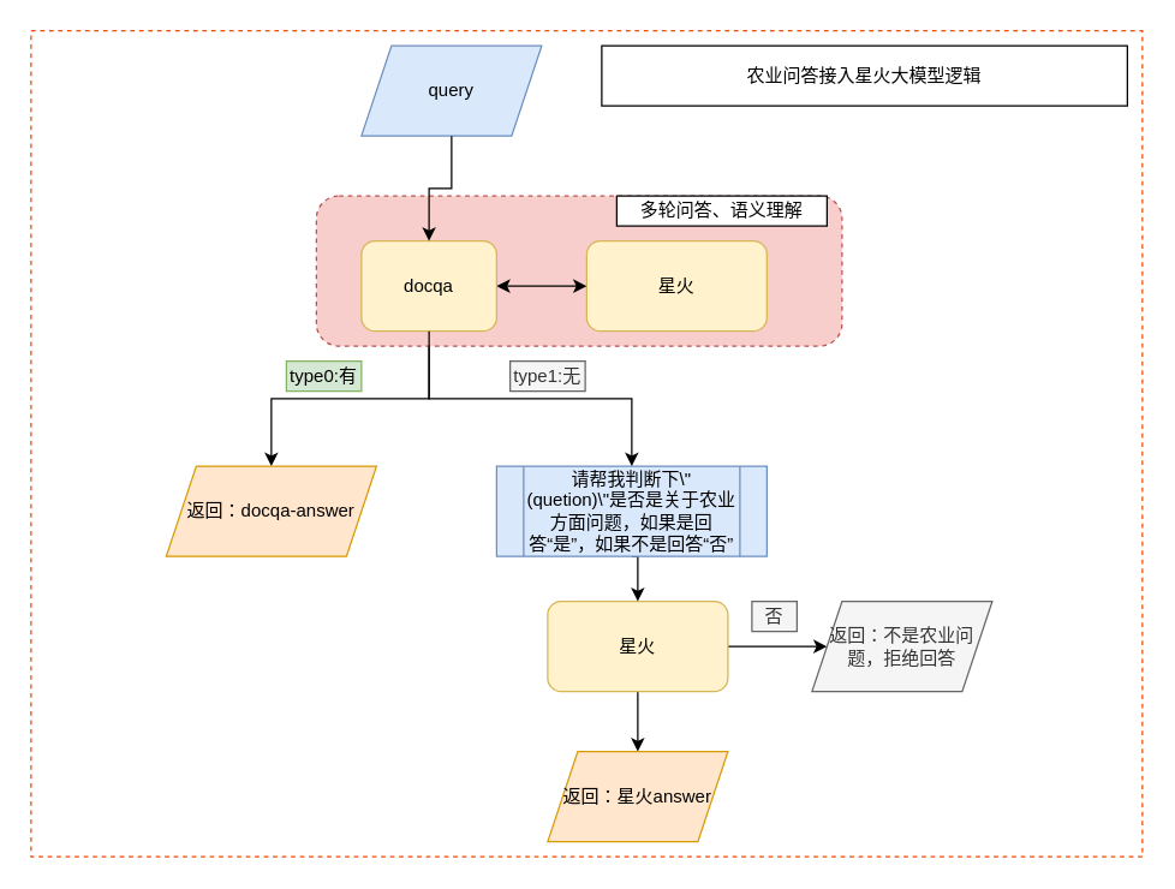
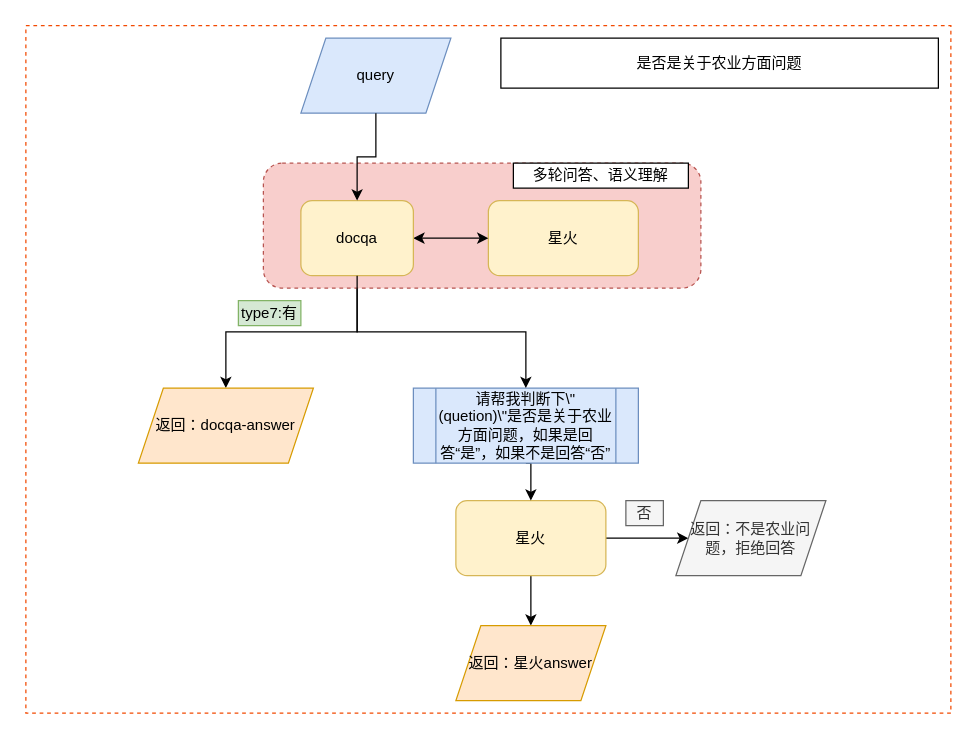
  <mxCell id="0" />
  <mxCell id="1" parent="0" />
  <mxCell id="2" value="" style="rounded=0;whiteSpace=wrap;html=1;strokeColor=#f24a02;dashed=1;" parent="1" vertex="1"><mxGeometry x="20" y="20" width="740" height="550" as="geometry" /></mxCell>
  <mxCell id="3" style="edgeStyle=orthogonalEdgeStyle;rounded=0;orthogonalLoop=1;jettySize=auto;html=1;exitX=0.5;exitY=1;exitDx=0;exitDy=0;entryX=0.5;entryY=0;entryDx=0;entryDy=0;" parent="1" source="21" target="5" edge="1"><mxGeometry relative="1" as="geometry" /></mxCell>
  <mxCell id="4" style="edgeStyle=orthogonalEdgeStyle;rounded=0;orthogonalLoop=1;jettySize=auto;html=1;exitX=1;exitY=0.5;exitDx=0;exitDy=0;entryX=0;entryY=0.5;entryDx=0;entryDy=0;endArrow=classic;endFill=1;startArrow=classic;startFill=1;" edge="1" parent="1" source="21" target="19"><mxGeometry relative="1" as="geometry" /></mxCell>
  <mxCell id="5" value="返回：docqa-answer" style="shape=parallelogram;perimeter=parallelogramPerimeter;whiteSpace=wrap;html=1;fixedSize=1;fillColor=#ffe6cc;strokeColor=#d79b00;" parent="1" vertex="1"><mxGeometry x="110" y="310" width="140" height="60" as="geometry" /></mxCell>
  <mxCell id="6" value="query" style="shape=parallelogram;perimeter=parallelogramPerimeter;whiteSpace=wrap;html=1;fixedSize=1;fillColor=#dae8fc;strokeColor=#6c8ebf;" parent="1" vertex="1"><mxGeometry x="240" y="30" width="120" height="60" as="geometry" /></mxCell>
- <mxCell id="7" value="type0:有" style="rounded=0;whiteSpace=wrap;html=1;fillColor=#d5e8d4;strokeColor=#82b366;" parent="1" vertex="1"><mxGeometry x="190" y="240" width="50" height="20" as="geometry" /></mxCell>
+ <mxCell id="7" value="type7:有" style="rounded=0;whiteSpace=wrap;html=1;fillColor=#d5e8d4;strokeColor=#82b366;" parent="1" vertex="1"><mxGeometry x="190" y="240" width="50" height="20" as="geometry" /></mxCell>
  <mxCell id="8" style="edgeStyle=orthogonalEdgeStyle;rounded=0;orthogonalLoop=1;jettySize=auto;html=1;exitX=0.5;exitY=1;exitDx=0;exitDy=0;entryX=0.5;entryY=0;entryDx=0;entryDy=0;" parent="1" source="10" target="17" edge="1"><mxGeometry relative="1" as="geometry" /></mxCell>
  <mxCell id="9" style="edgeStyle=orthogonalEdgeStyle;rounded=0;orthogonalLoop=1;jettySize=auto;html=1;exitX=1;exitY=0.5;exitDx=0;exitDy=0;entryX=0;entryY=0.5;entryDx=0;entryDy=0;" edge="1" parent="1" source="10" target="14"><mxGeometry relative="1" as="geometry" /></mxCell>
  <mxCell id="10" value="星火" style="rounded=1;whiteSpace=wrap;html=1;fillColor=#fff2cc;strokeColor=#d6b656;" parent="1" vertex="1"><mxGeometry x="364" y="400" width="120" height="60" as="geometry" /></mxCell>
- <mxCell id="11" value="type1:无" style="rounded=0;whiteSpace=wrap;html=1;fillColor=#f5f5f5;fontColor=#333333;strokeColor=#666666;" parent="1" vertex="1"><mxGeometry x="339" y="240" width="50" height="20" as="geometry" /></mxCell>
  <mxCell id="12" style="edgeStyle=orthogonalEdgeStyle;rounded=0;orthogonalLoop=1;jettySize=auto;html=1;exitX=0.5;exitY=1;exitDx=0;exitDy=0;entryX=0.5;entryY=0;entryDx=0;entryDy=0;" edge="1" parent="1" source="13" target="10"><mxGeometry relative="1" as="geometry" /></mxCell>
  <mxCell id="13" value="请帮我判断下\&quot;(quetion)\&quot;是否是关于农业方面问题，如果是回答“是”，如果不是回答“否”" style="shape=process;whiteSpace=wrap;html=1;backgroundOutline=1;fillColor=#dae8fc;strokeColor=#6c8ebf;" parent="1" vertex="1"><mxGeometry x="330" y="310" width="180" height="60" as="geometry" /></mxCell>
  <mxCell id="14" value="返回：不是农业问题，拒绝回答" style="shape=parallelogram;perimeter=parallelogramPerimeter;whiteSpace=wrap;html=1;fixedSize=1;fillColor=#f5f5f5;fontColor=#333333;strokeColor=#666666;" parent="1" vertex="1"><mxGeometry x="540" y="400" width="120" height="60" as="geometry" /></mxCell>
  <mxCell id="15" value="" style="rounded=1;whiteSpace=wrap;html=1;dashed=1;fillColor=#f8cecc;strokeColor=#b85450;" vertex="1" parent="1"><mxGeometry x="210" y="130" width="350" height="100" as="geometry" /></mxCell>
  <mxCell id="16" value="否" style="rounded=0;whiteSpace=wrap;html=1;fillColor=#f5f5f5;fontColor=#333333;strokeColor=#666666;" parent="1" vertex="1"><mxGeometry x="500" y="400" width="30" height="20" as="geometry" /></mxCell>
  <mxCell id="17" value="返回：星火answer" style="shape=parallelogram;perimeter=parallelogramPerimeter;whiteSpace=wrap;html=1;fixedSize=1;fillColor=#ffe6cc;strokeColor=#d79b00;" parent="1" vertex="1"><mxGeometry x="364" y="500" width="120" height="60" as="geometry" /></mxCell>
- <mxCell id="18" value="农业问答接入星火大模型逻辑" style="rounded=0;whiteSpace=wrap;html=1;" parent="1" vertex="1"><mxGeometry x="400" y="30" width="350" height="40" as="geometry" /></mxCell>
+ <mxCell id="18" value="是否是关于农业方面问题" style="rounded=0;whiteSpace=wrap;html=1;" parent="1" vertex="1"><mxGeometry x="400" y="30" width="350" height="40" as="geometry" /></mxCell>
  <mxCell id="19" value="星火" style="rounded=1;whiteSpace=wrap;html=1;fillColor=#fff2cc;strokeColor=#d6b656;" vertex="1" parent="1"><mxGeometry x="390" y="160" width="120" height="60" as="geometry" /></mxCell>
  <mxCell id="20" style="edgeStyle=orthogonalEdgeStyle;rounded=0;orthogonalLoop=1;jettySize=auto;html=1;exitX=1;exitY=0.5;exitDx=0;exitDy=0;entryX=0;entryY=0.5;entryDx=0;entryDy=0;startArrow=classic;startFill=1;" edge="1" parent="1" source="21" target="19"><mxGeometry relative="1" as="geometry" /></mxCell>
  <mxCell id="21" value="docqa" style="rounded=1;whiteSpace=wrap;html=1;fillColor=#fff2cc;strokeColor=#d6b656;" parent="1" vertex="1"><mxGeometry x="240" y="160" width="90" height="60" as="geometry" /></mxCell>
  <mxCell id="22" style="edgeStyle=orthogonalEdgeStyle;rounded=0;orthogonalLoop=1;jettySize=auto;html=1;exitX=0.5;exitY=1;exitDx=0;exitDy=0;" edge="1" parent="1" source="21" target="13"><mxGeometry relative="1" as="geometry" /></mxCell>
  <mxCell id="23" style="edgeStyle=orthogonalEdgeStyle;rounded=0;orthogonalLoop=1;jettySize=auto;html=1;exitX=0.5;exitY=1;exitDx=0;exitDy=0;" edge="1" parent="1" source="6" target="21"><mxGeometry relative="1" as="geometry" /></mxCell>
  <mxCell id="24" value="多轮问答、语义理解" style="rounded=0;whiteSpace=wrap;html=1;" vertex="1" parent="1"><mxGeometry x="410" y="130" width="140" height="20" as="geometry" /></mxCell>
